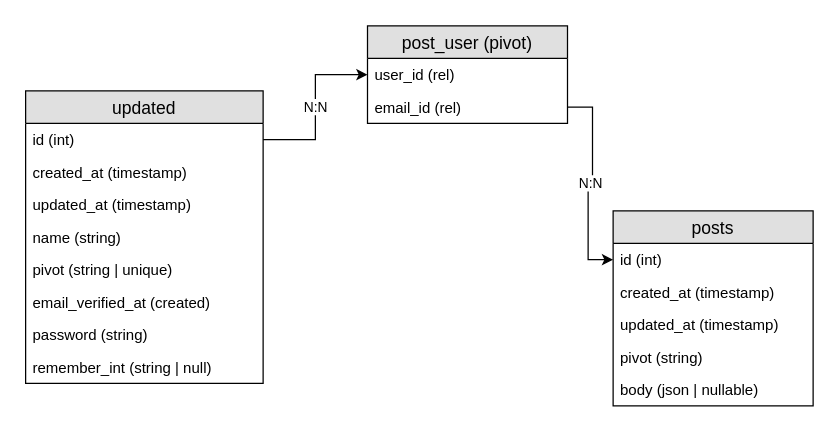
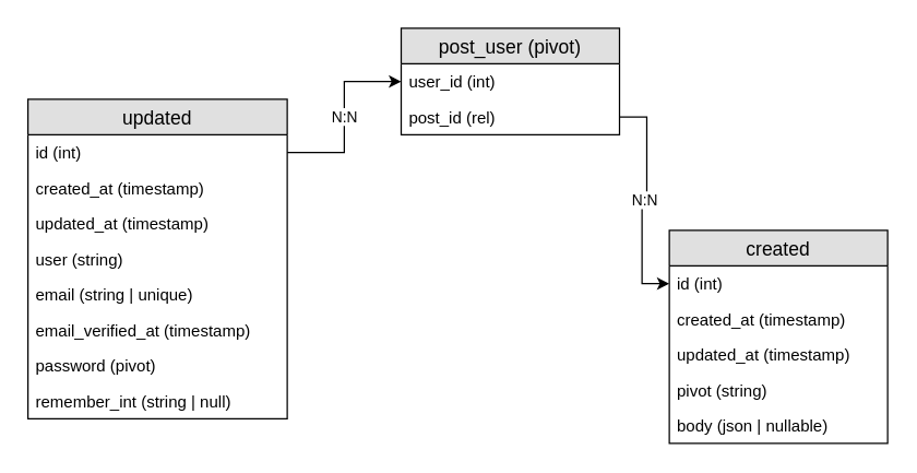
  <mxCell id="0" />
  <mxCell id="1" parent="0" />
  <mxCell id="2" value="updated" style="swimlane;fontStyle=0;childLayout=stackLayout;horizontal=1;startSize=26;fillColor=#e0e0e0;horizontalStack=0;resizeParent=1;resizeParentMax=0;resizeLast=0;collapsible=1;marginBottom=0;swimlaneFillColor=#ffffff;align=center;fontSize=14;" parent="1" vertex="1"><mxGeometry x="20" y="72" width="190" height="234" as="geometry" /></mxCell>
  <mxCell id="3" value="id (int)" style="text;strokeColor=none;fillColor=none;spacingLeft=4;spacingRight=4;overflow=hidden;rotatable=0;points=[[0,0.5],[1,0.5]];portConstraint=eastwest;fontSize=12;" parent="2" vertex="1"><mxGeometry y="26" width="190" height="26" as="geometry" /></mxCell>
  <mxCell id="4" value="created_at (timestamp)" style="text;strokeColor=none;fillColor=none;spacingLeft=4;spacingRight=4;overflow=hidden;rotatable=0;points=[[0,0.5],[1,0.5]];portConstraint=eastwest;fontSize=12;" parent="2" vertex="1"><mxGeometry y="52" width="190" height="26" as="geometry" /></mxCell>
  <mxCell id="5" value="updated_at (timestamp)" style="text;strokeColor=none;fillColor=none;spacingLeft=4;spacingRight=4;overflow=hidden;rotatable=0;points=[[0,0.5],[1,0.5]];portConstraint=eastwest;fontSize=12;" parent="2" vertex="1"><mxGeometry y="78" width="190" height="26" as="geometry" /></mxCell>
- <mxCell id="6" value="name (string)" style="text;strokeColor=none;fillColor=none;spacingLeft=4;spacingRight=4;overflow=hidden;rotatable=0;points=[[0,0.5],[1,0.5]];portConstraint=eastwest;fontSize=12;" parent="2" vertex="1"><mxGeometry y="104" width="190" height="26" as="geometry" /></mxCell>
- <mxCell id="7" value="pivot (string | unique)" style="text;strokeColor=none;fillColor=none;spacingLeft=4;spacingRight=4;overflow=hidden;rotatable=0;points=[[0,0.5],[1,0.5]];portConstraint=eastwest;fontSize=12;" parent="2" vertex="1"><mxGeometry y="130" width="190" height="26" as="geometry" /></mxCell>
- <mxCell id="8" value="email_verified_at (created)" style="text;strokeColor=none;fillColor=none;spacingLeft=4;spacingRight=4;overflow=hidden;rotatable=0;points=[[0,0.5],[1,0.5]];portConstraint=eastwest;fontSize=12;" parent="2" vertex="1"><mxGeometry y="156" width="190" height="26" as="geometry" /></mxCell>
- <mxCell id="9" value="password (string)" style="text;strokeColor=none;fillColor=none;spacingLeft=4;spacingRight=4;overflow=hidden;rotatable=0;points=[[0,0.5],[1,0.5]];portConstraint=eastwest;fontSize=12;" parent="2" vertex="1"><mxGeometry y="182" width="190" height="26" as="geometry" /></mxCell>
+ <mxCell id="6" value="user (string)" style="text;strokeColor=none;fillColor=none;spacingLeft=4;spacingRight=4;overflow=hidden;rotatable=0;points=[[0,0.5],[1,0.5]];portConstraint=eastwest;fontSize=12;" parent="2" vertex="1"><mxGeometry y="104" width="190" height="26" as="geometry" /></mxCell>
+ <mxCell id="7" value="email (string | unique)" style="text;strokeColor=none;fillColor=none;spacingLeft=4;spacingRight=4;overflow=hidden;rotatable=0;points=[[0,0.5],[1,0.5]];portConstraint=eastwest;fontSize=12;" parent="2" vertex="1"><mxGeometry y="130" width="190" height="26" as="geometry" /></mxCell>
+ <mxCell id="8" value="email_verified_at (timestamp)" style="text;strokeColor=none;fillColor=none;spacingLeft=4;spacingRight=4;overflow=hidden;rotatable=0;points=[[0,0.5],[1,0.5]];portConstraint=eastwest;fontSize=12;" parent="2" vertex="1"><mxGeometry y="156" width="190" height="26" as="geometry" /></mxCell>
+ <mxCell id="9" value="password (pivot)" style="text;strokeColor=none;fillColor=none;spacingLeft=4;spacingRight=4;overflow=hidden;rotatable=0;points=[[0,0.5],[1,0.5]];portConstraint=eastwest;fontSize=12;" parent="2" vertex="1"><mxGeometry y="182" width="190" height="26" as="geometry" /></mxCell>
  <mxCell id="10" value="remember_int (string | null)" style="text;strokeColor=none;fillColor=none;spacingLeft=4;spacingRight=4;overflow=hidden;rotatable=0;points=[[0,0.5],[1,0.5]];portConstraint=eastwest;fontSize=12;" parent="2" vertex="1"><mxGeometry y="208" width="190" height="26" as="geometry" /></mxCell>
- <mxCell id="11" value="posts" style="swimlane;fontStyle=0;childLayout=stackLayout;horizontal=1;startSize=26;fillColor=#e0e0e0;horizontalStack=0;resizeParent=1;resizeParentMax=0;resizeLast=0;collapsible=1;marginBottom=0;swimlaneFillColor=#ffffff;align=center;fontSize=14;" parent="1" vertex="1"><mxGeometry x="490" y="168" width="160" height="156" as="geometry" /></mxCell>
+ <mxCell id="11" value="created" style="swimlane;fontStyle=0;childLayout=stackLayout;horizontal=1;startSize=26;fillColor=#e0e0e0;horizontalStack=0;resizeParent=1;resizeParentMax=0;resizeLast=0;collapsible=1;marginBottom=0;swimlaneFillColor=#ffffff;align=center;fontSize=14;" parent="1" vertex="1"><mxGeometry x="490" y="168" width="160" height="156" as="geometry" /></mxCell>
  <mxCell id="12" value="id (int)" style="text;strokeColor=none;fillColor=none;spacingLeft=4;spacingRight=4;overflow=hidden;rotatable=0;points=[[0,0.5],[1,0.5]];portConstraint=eastwest;fontSize=12;" parent="11" vertex="1"><mxGeometry y="26" width="160" height="26" as="geometry" /></mxCell>
  <mxCell id="13" value="created_at (timestamp)" style="text;strokeColor=none;fillColor=none;spacingLeft=4;spacingRight=4;overflow=hidden;rotatable=0;points=[[0,0.5],[1,0.5]];portConstraint=eastwest;fontSize=12;" parent="11" vertex="1"><mxGeometry y="52" width="160" height="26" as="geometry" /></mxCell>
  <mxCell id="14" value="updated_at (timestamp)" style="text;strokeColor=none;fillColor=none;spacingLeft=4;spacingRight=4;overflow=hidden;rotatable=0;points=[[0,0.5],[1,0.5]];portConstraint=eastwest;fontSize=12;" parent="11" vertex="1"><mxGeometry y="78" width="160" height="26" as="geometry" /></mxCell>
  <mxCell id="15" value="pivot (string)" style="text;strokeColor=none;fillColor=none;spacingLeft=4;spacingRight=4;overflow=hidden;rotatable=0;points=[[0,0.5],[1,0.5]];portConstraint=eastwest;fontSize=12;" parent="11" vertex="1"><mxGeometry y="104" width="160" height="26" as="geometry" /></mxCell>
  <mxCell id="16" value="body (json | nullable)" style="text;strokeColor=none;fillColor=none;spacingLeft=4;spacingRight=4;overflow=hidden;rotatable=0;points=[[0,0.5],[1,0.5]];portConstraint=eastwest;fontSize=12;" parent="11" vertex="1"><mxGeometry y="130" width="160" height="26" as="geometry" /></mxCell>
  <mxCell id="17" value="post_user (pivot)" style="swimlane;fontStyle=0;childLayout=stackLayout;horizontal=1;startSize=26;fillColor=#e0e0e0;horizontalStack=0;resizeParent=1;resizeParentMax=0;resizeLast=0;collapsible=1;marginBottom=0;swimlaneFillColor=#ffffff;align=center;fontSize=14;" parent="1" vertex="1"><mxGeometry x="293.5" y="20" width="160" height="78" as="geometry" /></mxCell>
- <mxCell id="18" value="user_id (rel)" style="text;strokeColor=none;fillColor=none;spacingLeft=4;spacingRight=4;overflow=hidden;rotatable=0;points=[[0,0.5],[1,0.5]];portConstraint=eastwest;fontSize=12;" parent="17" vertex="1"><mxGeometry y="26" width="160" height="26" as="geometry" /></mxCell>
- <mxCell id="19" value="email_id (rel)" style="text;strokeColor=none;fillColor=none;spacingLeft=4;spacingRight=4;overflow=hidden;rotatable=0;points=[[0,0.5],[1,0.5]];portConstraint=eastwest;fontSize=12;" parent="17" vertex="1"><mxGeometry y="52" width="160" height="26" as="geometry" /></mxCell>
+ <mxCell id="18" value="user_id (int)" style="text;strokeColor=none;fillColor=none;spacingLeft=4;spacingRight=4;overflow=hidden;rotatable=0;points=[[0,0.5],[1,0.5]];portConstraint=eastwest;fontSize=12;" parent="17" vertex="1"><mxGeometry y="26" width="160" height="26" as="geometry" /></mxCell>
+ <mxCell id="19" value="post_id (rel)" style="text;strokeColor=none;fillColor=none;spacingLeft=4;spacingRight=4;overflow=hidden;rotatable=0;points=[[0,0.5],[1,0.5]];portConstraint=eastwest;fontSize=12;" parent="17" vertex="1"><mxGeometry y="52" width="160" height="26" as="geometry" /></mxCell>
  <mxCell id="20" value="N:N" style="edgeStyle=orthogonalEdgeStyle;rounded=0;orthogonalLoop=1;jettySize=auto;html=1;" parent="1" source="3" target="18" edge="1"><mxGeometry relative="1" as="geometry" /></mxCell>
  <mxCell id="21" value="N:N" style="edgeStyle=orthogonalEdgeStyle;rounded=0;orthogonalLoop=1;jettySize=auto;html=1;" parent="1" source="19" target="12" edge="1"><mxGeometry relative="1" as="geometry" /></mxCell>
